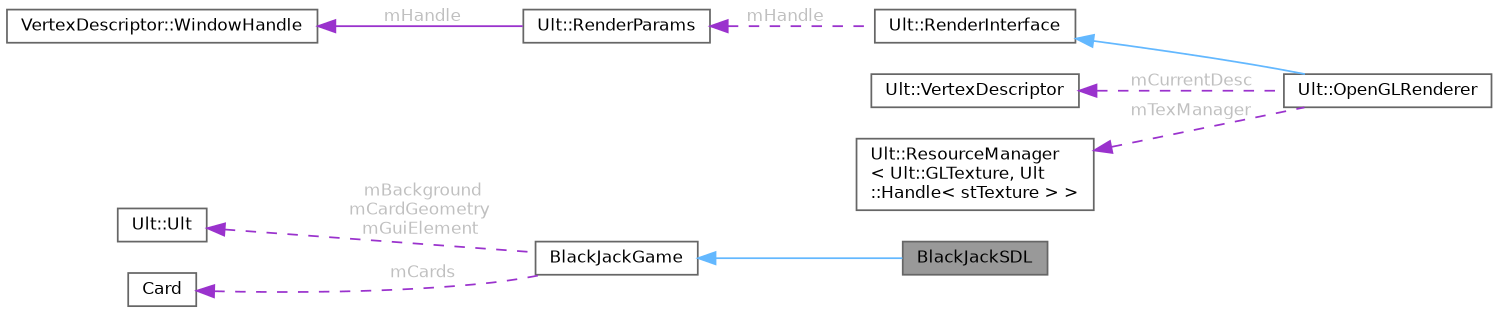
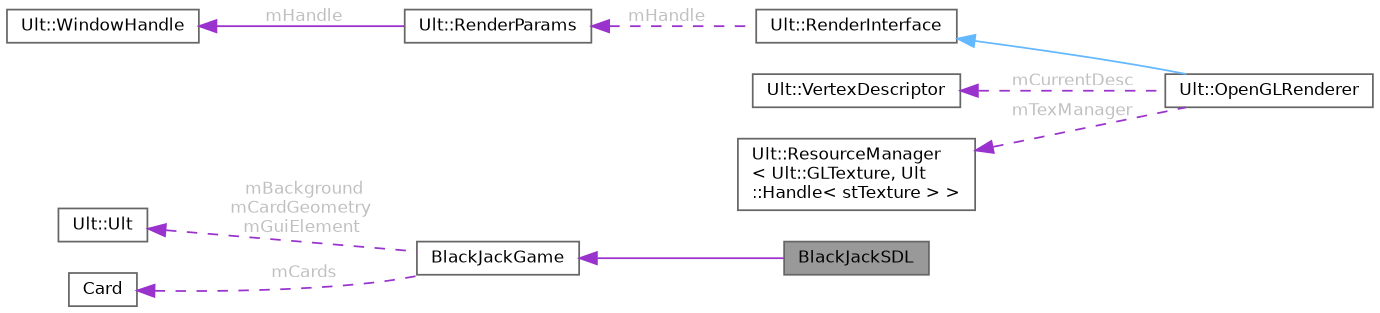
  digraph {
    rankdir=LR
    node [color=gray40 fillcolor=white fontname=Helvetica fontsize=10 shape=box style=filled]
    edge [color=darkorchid3 dir=back fontname=Helvetica fontsize=10 labelfontname=Helvetica labelfontsize=10 style=dashed fontcolor=grey]
    n1 [fillcolor=grey60 fontcolor=black height=0.2 label=BlackJackSDL width=0.4]
    n2 [height=0.2 label=BlackJackGame width=0.4]
    n3 [height=0.2 label="Ult::OpenGLRenderer" width=0.4]
    n4 [height=0.2 label="Ult::RenderInterface" width=0.4]
    n5 [height=0.2 label="Ult::RenderParams" width=0.4]
-   n6 [height=0.2 label="VertexDescriptor::WindowHandle" width=0.4]
+   n6 [height=0.2 label="Ult::WindowHandle" width=0.4]
    n7 [height=0.2 label="Ult::VertexDescriptor" width=0.4]
    n8 [height=0.2 label="Ult::ResourceManager\l\< Ult::GLTexture, Ult\l::Handle\< stTexture \> \>" width=0.4]
    n9 [height=0.2 label="Ult::Ult" width=0.4]
    n10 [height=0.2 label=Card width=0.4]
-   n2 -> n1 [color=steelblue1 style=solid fontcolor=""]
+   n2 -> n1 [style=solid fontcolor=""]
    n4 -> n3 [color=steelblue1 style=solid fontcolor=""]
    n5 -> n4 [label=" mHandle"]
    n6 -> n5 [label=" mHandle" style=solid]
    n7 -> n3 [label=" mCurrentDesc"]
    n8 -> n3 [label=" mTexManager"]
    n9 -> n2 [label=" mBackground\nmCardGeometry\nmGuiElement"]
    n10 -> n2 [label=" mCards"]
  }
